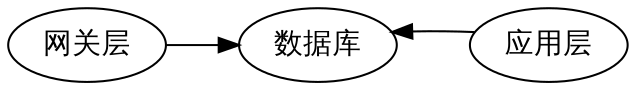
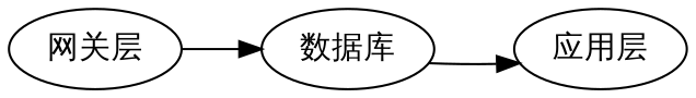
  digraph {
    fontname="Noto Sans"
    rankdir=LR
    node [fontname="Noto Sans"]
    edge [fontname="Noto Sans"]
    n1 [label="网关层"]
    n2 [label="数据库"]
    n3 [label="应用层"]
    n1 -> n2
-   n3 -> n2
+   n2 -> n3
  }
